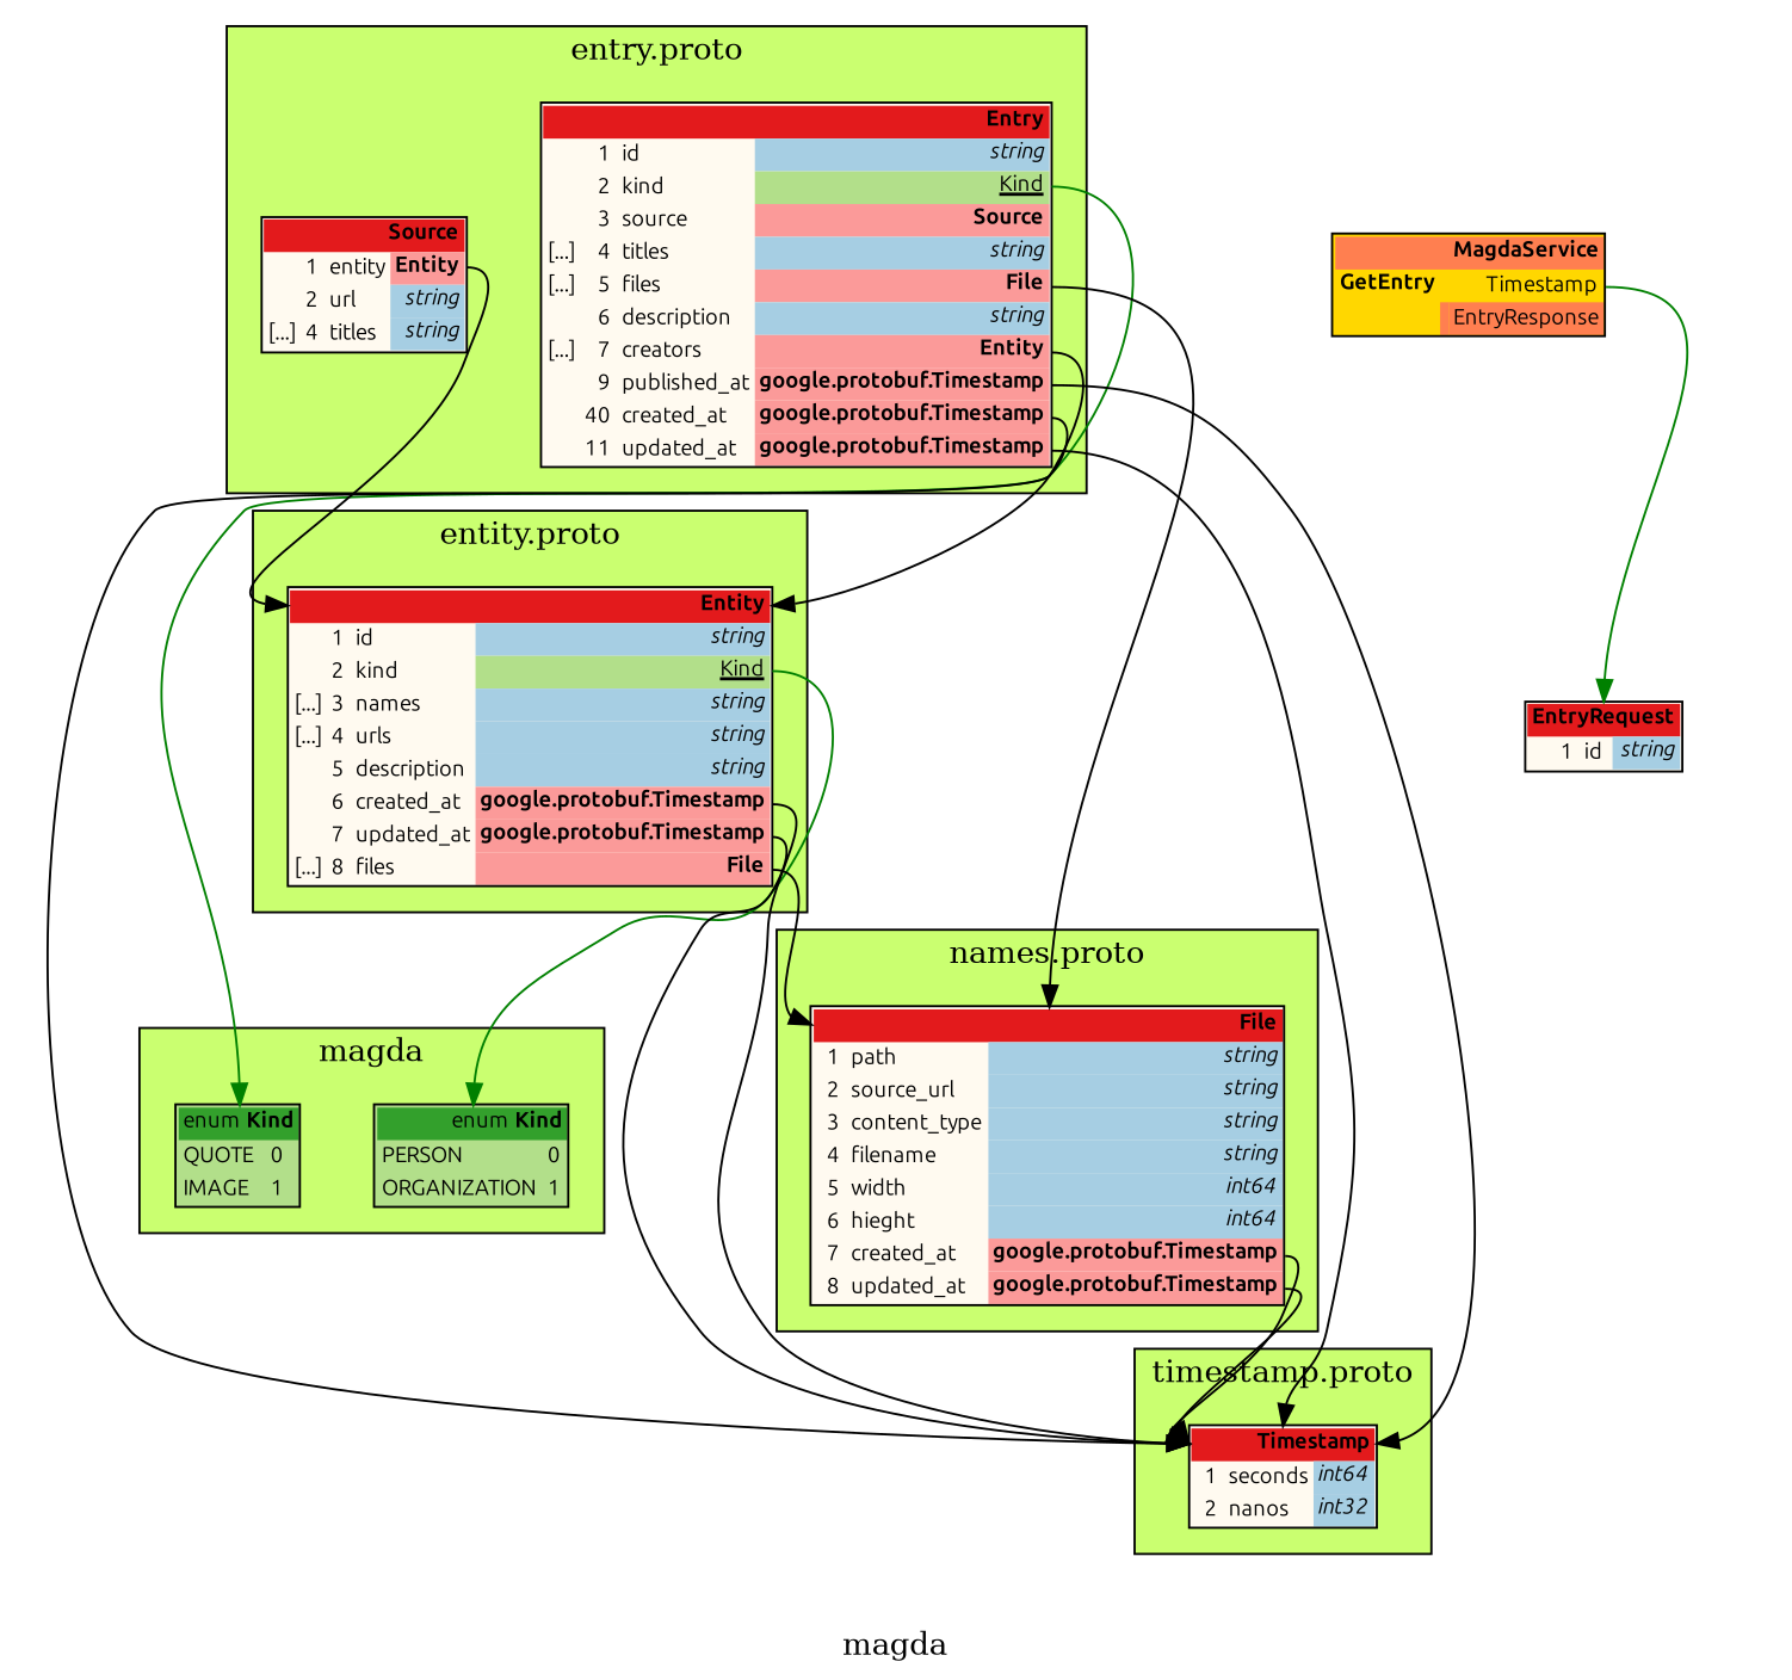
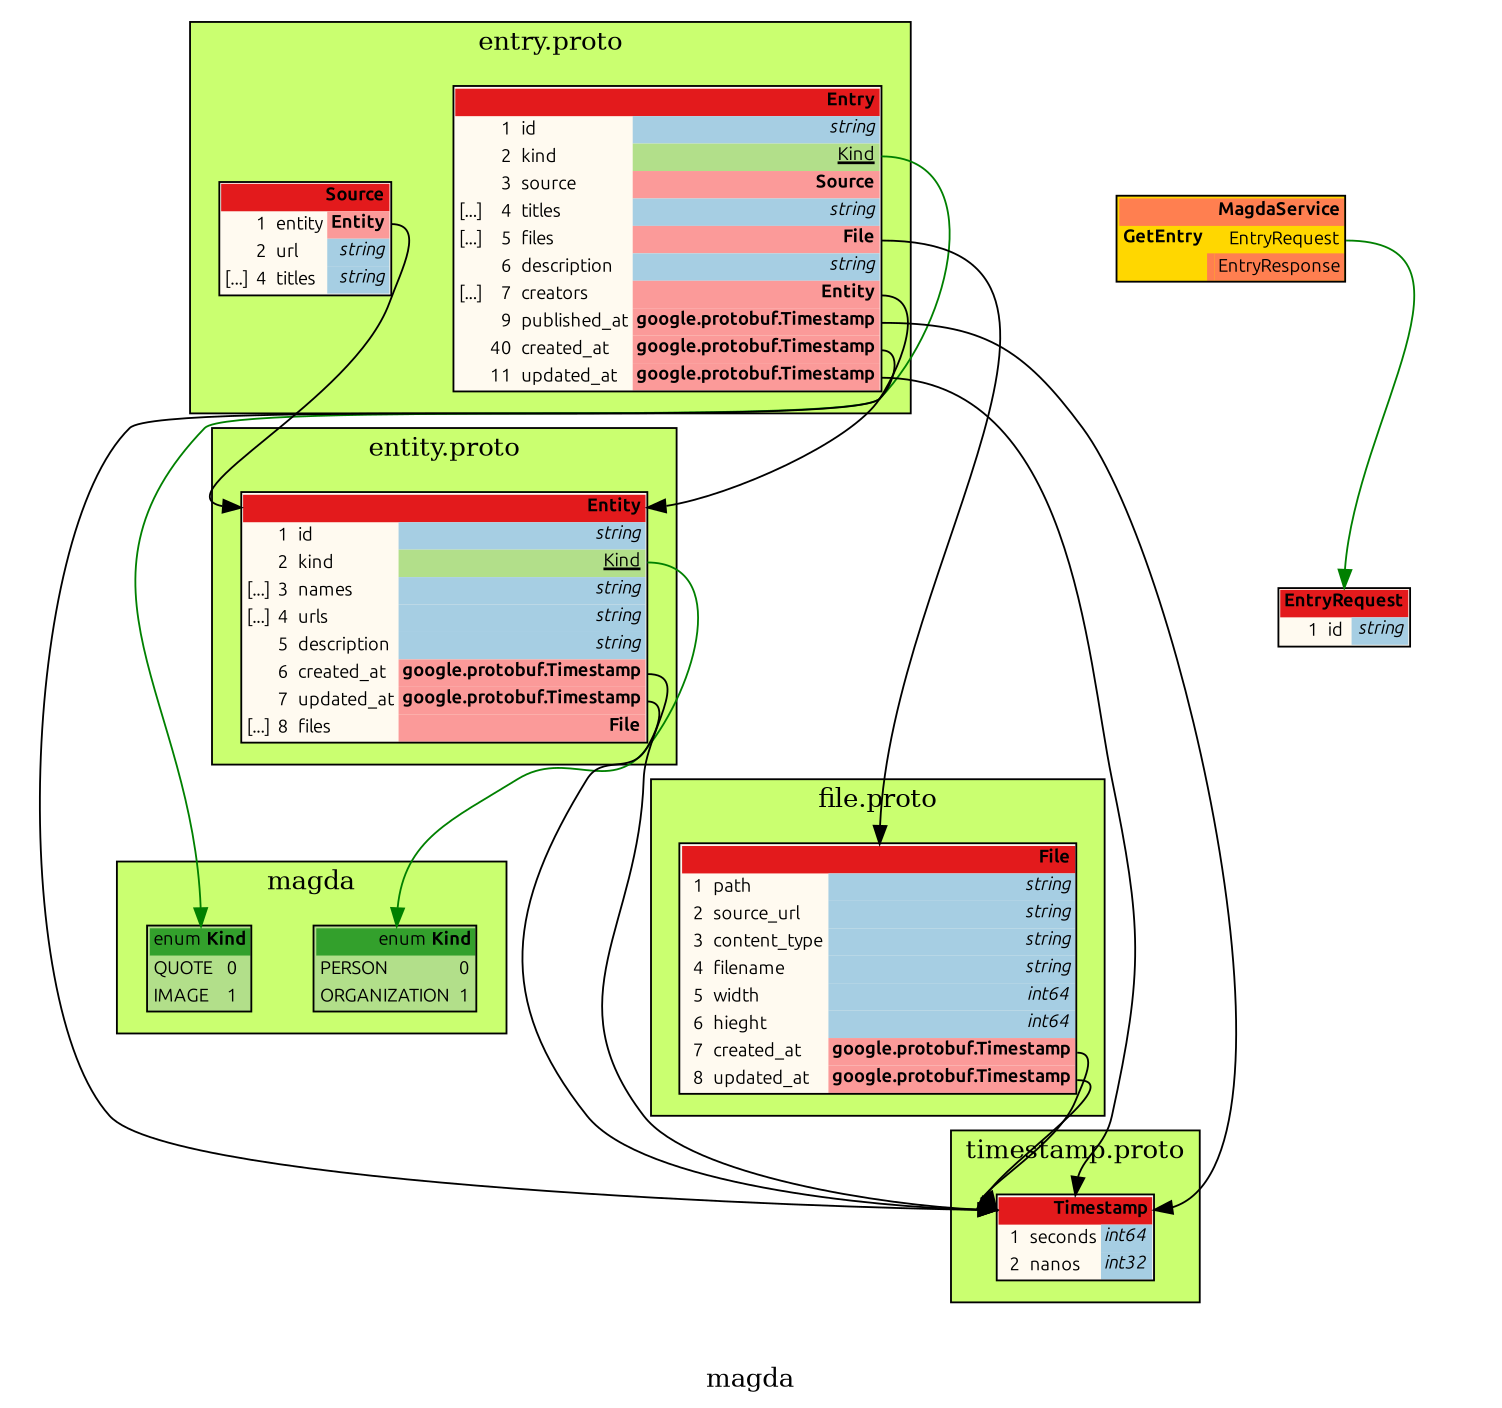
  digraph {
    label=magda
    rankdir=TB
    node [fontname=Ubuntu fontsize=10 shape=plaintext]
    edge [color="#000000" headport=header tailport="poupdated_at:e"]
    n1 [label=<<TABLE BORDER="1" CELLBORDER="0" CELLSPACING="0" BGCOLOR="#b2df8a"><TR><TD COLSPAN="2" PORT="header" BGCOLOR="#33a02c" ALIGN="right">enum <b>Kind</b></TD></TR><TR><TD BGCOLOR="#b2df8a" ALIGN="left">QUOTE</TD><TD BGCOLOR="#b2df8a" ALIGN="left">0</TD></TR><TR><TD BGCOLOR="#b2df8a" ALIGN="left">IMAGE</TD><TD BGCOLOR="#b2df8a" ALIGN="left">1</TD></TR></TABLE>>]
    n2 [label=<<TABLE BORDER="1" CELLBORDER="0" CELLSPACING="0" BGCOLOR="#b2df8a"><TR><TD COLSPAN="2" PORT="header" BGCOLOR="#33a02c" ALIGN="right">enum <b>Kind</b></TD></TR><TR><TD BGCOLOR="#b2df8a" ALIGN="left">PERSON</TD><TD BGCOLOR="#b2df8a" ALIGN="left">0</TD></TR><TR><TD BGCOLOR="#b2df8a" ALIGN="left">ORGANIZATION</TD><TD BGCOLOR="#b2df8a" ALIGN="left">1</TD></TR></TABLE>>]
    n3 [label=<<TABLE BORDER="1" CELLBORDER="0" CELLSPACING="0" BGCOLOR="#fffaf0"><TR><TD COLSPAN="4" PORT="header" BGCOLOR="#e31a1c" ALIGN="right"><b>Timestamp</b></TD></TR><TR><TD ALIGN="right"></TD><TD ALIGN="right">1</TD><TD ALIGN="left">seconds</TD><TD BGCOLOR="#a6cee3" PORT="poseconds" ALIGN="right" TITLE="int64"><i>int64</i></TD></TR><TR><TD ALIGN="right"></TD><TD ALIGN="right">2</TD><TD ALIGN="left">nanos</TD><TD BGCOLOR="#a6cee3" PORT="ponanos" ALIGN="right" TITLE="int32"><i>int32</i></TD></TR></TABLE>>]
    n4 [label=<<TABLE BORDER="1" CELLBORDER="0" CELLSPACING="0" BGCOLOR="#fffaf0"><TR><TD COLSPAN="4" PORT="header" BGCOLOR="#e31a1c" ALIGN="right"><b>Entity</b></TD></TR><TR><TD ALIGN="right"></TD><TD ALIGN="right">1</TD><TD ALIGN="left">id</TD><TD BGCOLOR="#a6cee3" PORT="poid" ALIGN="right" TITLE="string"><i>string</i></TD></TR><TR><TD ALIGN="right"></TD><TD ALIGN="right">2</TD><TD ALIGN="left">kind</TD><TD BGCOLOR="#b2df8a" PORT="pokind" ALIGN="right"><u>Kind</u></TD></TR><TR><TD ALIGN="right">[...]</TD><TD ALIGN="right">3</TD><TD ALIGN="left">names</TD><TD BGCOLOR="#a6cee3" PORT="ponames" ALIGN="right" TITLE="string"><i>string</i></TD></TR><TR><TD ALIGN="right">[...]</TD><TD ALIGN="right">4</TD><TD ALIGN="left">urls</TD><TD BGCOLOR="#a6cee3" PORT="pourls" ALIGN="right" TITLE="string"><i>string</i></TD></TR><TR><TD ALIGN="right"></TD><TD ALIGN="right">5</TD><TD ALIGN="left">description</TD><TD BGCOLOR="#a6cee3" PORT="podescription" ALIGN="right" TITLE="string"><i>string</i></TD></TR><TR><TD ALIGN="right"></TD><TD ALIGN="right">6</TD><TD ALIGN="left">created_at</TD><TD BGCOLOR="#fb9a99" PORT="pocreated_at" ALIGN="right"><b>google.protobuf.Timestamp</b></TD></TR><TR><TD ALIGN="right"></TD><TD ALIGN="right">7</TD><TD ALIGN="left">updated_at</TD><TD BGCOLOR="#fb9a99" PORT="poupdated_at" ALIGN="right"><b>google.protobuf.Timestamp</b></TD></TR><TR><TD ALIGN="right">[...]</TD><TD ALIGN="right">8</TD><TD ALIGN="left">files</TD><TD BGCOLOR="#fb9a99" PORT="pofiles" ALIGN="right"><b>File</b></TD></TR></TABLE>>]
    n5 [label=<<TABLE BORDER="1" CELLBORDER="0" CELLSPACING="0" BGCOLOR="#fffaf0"><TR><TD COLSPAN="4" PORT="header" BGCOLOR="#e31a1c" ALIGN="right"><b>File</b></TD></TR><TR><TD ALIGN="right"></TD><TD ALIGN="right">1</TD><TD ALIGN="left">path</TD><TD BGCOLOR="#a6cee3" PORT="popath" ALIGN="right" TITLE="string"><i>string</i></TD></TR><TR><TD ALIGN="right"></TD><TD ALIGN="right">2</TD><TD ALIGN="left">source_url</TD><TD BGCOLOR="#a6cee3" PORT="posource_url" ALIGN="right" TITLE="string"><i>string</i></TD></TR><TR><TD ALIGN="right"></TD><TD ALIGN="right">3</TD><TD ALIGN="left">content_type</TD><TD BGCOLOR="#a6cee3" PORT="pocontent_type" ALIGN="right" TITLE="string"><i>string</i></TD></TR><TR><TD ALIGN="right"></TD><TD ALIGN="right">4</TD><TD ALIGN="left">filename</TD><TD BGCOLOR="#a6cee3" PORT="pofilename" ALIGN="right" TITLE="string"><i>string</i></TD></TR><TR><TD ALIGN="right"></TD><TD ALIGN="right">5</TD><TD ALIGN="left">width</TD><TD BGCOLOR="#a6cee3" PORT="powidth" ALIGN="right" TITLE="int64"><i>int64</i></TD></TR><TR><TD ALIGN="right"></TD><TD ALIGN="right">6</TD><TD ALIGN="left">hieght</TD><TD BGCOLOR="#a6cee3" PORT="pohieght" ALIGN="right" TITLE="int64"><i>int64</i></TD></TR><TR><TD ALIGN="right"></TD><TD ALIGN="right">7</TD><TD ALIGN="left">created_at</TD><TD BGCOLOR="#fb9a99" PORT="pocreated_at" ALIGN="right"><b>google.protobuf.Timestamp</b></TD></TR><TR><TD ALIGN="right"></TD><TD ALIGN="right">8</TD><TD ALIGN="left">updated_at</TD><TD BGCOLOR="#fb9a99" PORT="poupdated_at" ALIGN="right"><b>google.protobuf.Timestamp</b></TD></TR></TABLE>>]
    n6 [label=<<TABLE BORDER="1" CELLBORDER="0" CELLSPACING="0" BGCOLOR="#fffaf0"><TR><TD COLSPAN="4" PORT="header" BGCOLOR="#e31a1c" ALIGN="right"><b>Entry</b></TD></TR><TR><TD ALIGN="right"></TD><TD ALIGN="right">1</TD><TD ALIGN="left">id</TD><TD BGCOLOR="#a6cee3" PORT="poid" ALIGN="right" TITLE="string"><i>string</i></TD></TR><TR><TD ALIGN="right"></TD><TD ALIGN="right">2</TD><TD ALIGN="left">kind</TD><TD BGCOLOR="#b2df8a" PORT="pokind" ALIGN="right"><u>Kind</u></TD></TR><TR><TD ALIGN="right"></TD><TD ALIGN="right">3</TD><TD ALIGN="left">source</TD><TD BGCOLOR="#fb9a99" PORT="posource" ALIGN="right"><b>Source</b></TD></TR><TR><TD ALIGN="right">[...]</TD><TD ALIGN="right">4</TD><TD ALIGN="left">titles</TD><TD BGCOLOR="#a6cee3" PORT="potitles" ALIGN="right" TITLE="string"><i>string</i></TD></TR><TR><TD ALIGN="right">[...]</TD><TD ALIGN="right">5</TD><TD ALIGN="left">files</TD><TD BGCOLOR="#fb9a99" PORT="pofiles" ALIGN="right"><b>File</b></TD></TR><TR><TD ALIGN="right"></TD><TD ALIGN="right">6</TD><TD ALIGN="left">description</TD><TD BGCOLOR="#a6cee3" PORT="podescription" ALIGN="right" TITLE="string"><i>string</i></TD></TR><TR><TD ALIGN="right">[...]</TD><TD ALIGN="right">7</TD><TD ALIGN="left">creators</TD><TD BGCOLOR="#fb9a99" PORT="pocreators" ALIGN="right"><b>Entity</b></TD></TR><TR><TD ALIGN="right"></TD><TD ALIGN="right">9</TD><TD ALIGN="left">published_at</TD><TD BGCOLOR="#fb9a99" PORT="popublished_at" ALIGN="right"><b>google.protobuf.Timestamp</b></TD></TR><TR><TD ALIGN="right"></TD><TD ALIGN="right">40</TD><TD ALIGN="left">created_at</TD><TD BGCOLOR="#fb9a99" PORT="pocreated_at" ALIGN="right"><b>google.protobuf.Timestamp</b></TD></TR><TR><TD ALIGN="right"></TD><TD ALIGN="right">11</TD><TD ALIGN="left">updated_at</TD><TD BGCOLOR="#fb9a99" PORT="poupdated_at" ALIGN="right"><b>google.protobuf.Timestamp</b></TD></TR></TABLE>>]
    n7 [label=<<TABLE BORDER="1" CELLBORDER="0" CELLSPACING="0" BGCOLOR="#fffaf0"><TR><TD COLSPAN="4" PORT="header" BGCOLOR="#e31a1c" ALIGN="right"><b>Source</b></TD></TR><TR><TD ALIGN="right"></TD><TD ALIGN="right">1</TD><TD ALIGN="left">entity</TD><TD BGCOLOR="#fb9a99" PORT="poentity" ALIGN="right"><b>Entity</b></TD></TR><TR><TD ALIGN="right"></TD><TD ALIGN="right">2</TD><TD ALIGN="left">url</TD><TD BGCOLOR="#a6cee3" PORT="pourl" ALIGN="right" TITLE="string"><i>string</i></TD></TR><TR><TD ALIGN="right">[...]</TD><TD ALIGN="right">4</TD><TD ALIGN="left">titles</TD><TD BGCOLOR="#a6cee3" PORT="potitles" ALIGN="right" TITLE="string"><i>string</i></TD></TR></TABLE>>]
    n8 [label=<<TABLE BORDER="1" CELLBORDER="0" CELLSPACING="0" BGCOLOR="#fffaf0"><TR><TD COLSPAN="4" PORT="header" BGCOLOR="#e31a1c" ALIGN="right"><b>EntryRequest</b></TD></TR><TR><TD ALIGN="right"></TD><TD ALIGN="right">1</TD><TD ALIGN="left">id</TD><TD BGCOLOR="#a6cee3" PORT="poid" ALIGN="right" TITLE="string"><i>string</i></TD></TR></TABLE>>]
-   n9 [label=<<TABLE BORDER="1" CELLBORDER="0" CELLSPACING="0" BGCOLOR="#ffd700"><TR><TD COLSPAN="3" PORT="header" BGCOLOR="#ff7f50" ALIGN="right"><b>MagdaService</b></TD></TR><TR><TD ALIGN="left"><b>GetEntry</b></TD><TD></TD><TD PORT="poGetEntry_request" ALIGN="right">Timestamp</TD></TR><TR style="border-bottom: 1px solid red"><TD></TD><TD BGCOLOR="#ff7f50"></TD><TD PORT="poGetEntry_response" ALIGN="right" BGCOLOR="#ff7f50">EntryResponse</TD></TR></TABLE>>]
+   n9 [label=<<TABLE BORDER="1" CELLBORDER="0" CELLSPACING="0" BGCOLOR="#ffd700"><TR><TD COLSPAN="3" PORT="header" BGCOLOR="#ff7f50" ALIGN="right"><b>MagdaService</b></TD></TR><TR><TD ALIGN="left"><b>GetEntry</b></TD><TD></TD><TD PORT="poGetEntry_request" ALIGN="right">EntryRequest</TD></TR><TR style="border-bottom: 1px solid red"><TD></TD><TD BGCOLOR="#ff7f50"></TD><TD PORT="poGetEntry_response" ALIGN="right" BGCOLOR="#ff7f50">EntryResponse</TD></TR></TABLE>>]
    subgraph cluster_1 {
      fillcolor="#caff70"
      style=filled
      n1
      n2
    }
    subgraph cluster_2 {
      fillcolor="#caff70"
      label="timestamp.proto"
      style=filled
      n3
    }
    subgraph cluster_3 {
      fillcolor="#caff70"
      label="entity.proto"
      style=filled
      n4
    }
    subgraph cluster_4 {
      fillcolor="#caff70"
-     label="names.proto"
+     label="file.proto"
      style=filled
      n5
    }
    subgraph cluster_5 {
      fillcolor="#caff70"
      label="entry.proto"
      style=filled
      n6
      n7
    }
    n4 -> n2 [color="#008000" tailport="pokind:e"]
    n4 -> n3
    n4 -> n3 [tailport="pocreated_at:e"]
-   n4 -> n5 [tailport="pofiles:e"]
    n5 -> n3 [tailport="pocreated_at:e"]
    n5 -> n3
    n6 -> n1 [color="#008000" tailport="pokind:e"]
    n6 -> n3
    n6 -> n3 [tailport="popublished_at:e"]
    n6 -> n3 [tailport="pocreated_at:e"]
    n6 -> n4 [tailport="pocreators:e"]
    n6 -> n5 [tailport="pofiles:e"]
    n7 -> n4 [tailport="poentity:e"]
    n9 -> n8 [color="#008000" tailport="poGetEntry_request:e"]
  }
